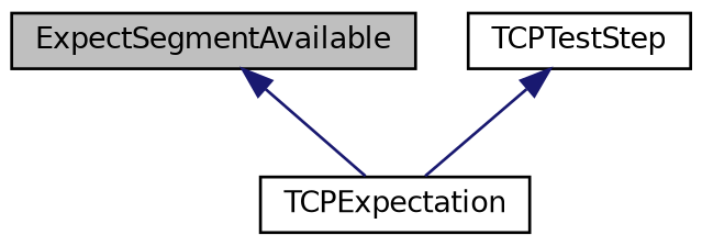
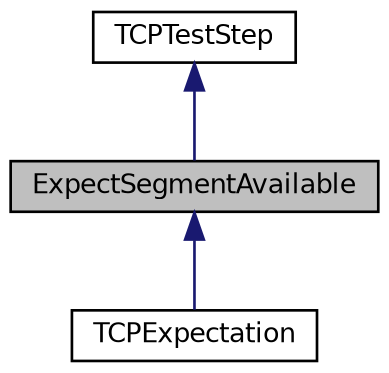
  digraph {
    node [color=black fillcolor=white fontname=Helvetica fontsize=10 shape=record style=filled]
    edge [color=midnightblue dir=back fontname=Helvetica fontsize=10 labelfontname=Helvetica labelfontsize=10 style=solid]
    n1 [fillcolor=grey75 fontcolor=black height=0.2 label=ExpectSegmentAvailable width=0.4]
    n2 [height=0.2 label=TCPExpectation width=0.4]
    n3 [height=0.2 label=TCPTestStep width=0.4]
    n1 -> n2
-   n3 -> n2
+   n3 -> n1
  }
